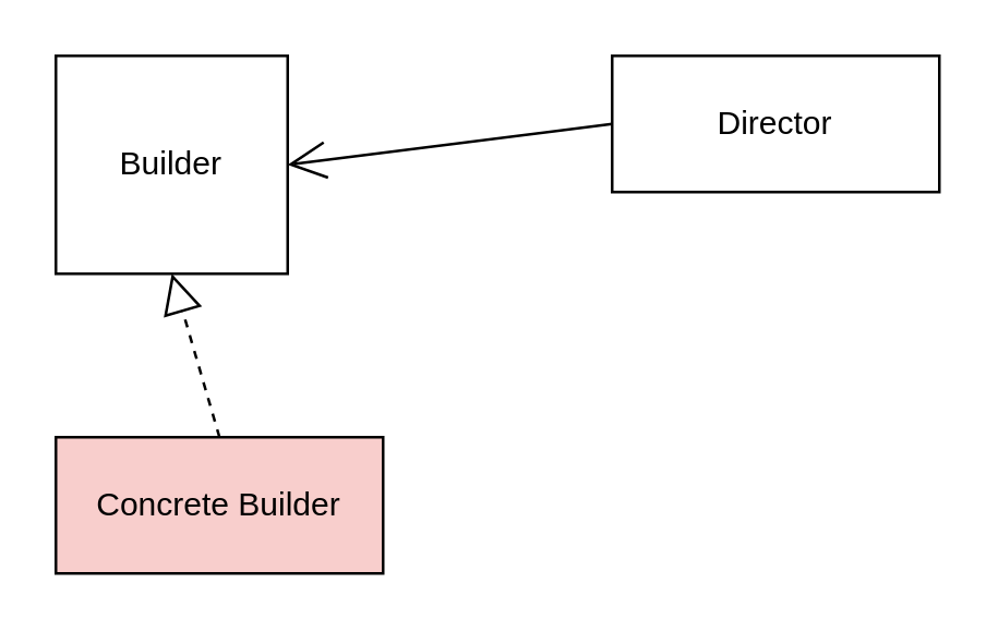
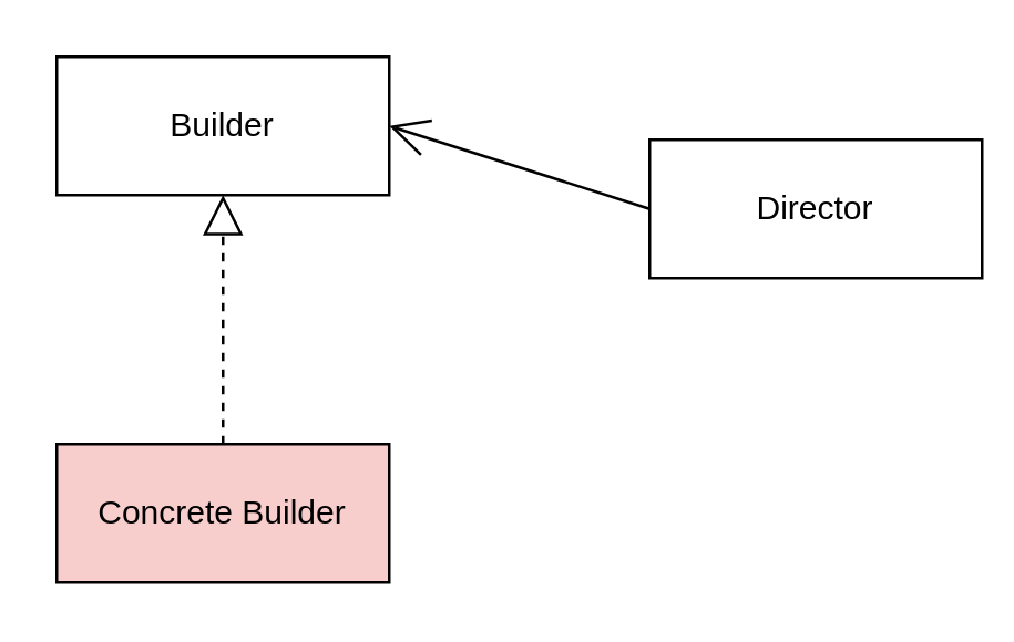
  <mxCell id="0" />
  <mxCell id="1" parent="0" />
- <mxCell id="2" value="Builder" style="rounded=0;whiteSpace=wrap;html=1;" vertex="1" parent="1"><mxGeometry x="20" y="20" width="85" height="80" as="geometry" /></mxCell>
+ <mxCell id="2" value="Builder" style="rounded=0;whiteSpace=wrap;html=1;" vertex="1" parent="1"><mxGeometry x="20" y="20" width="120" height="50" as="geometry" /></mxCell>
  <mxCell id="3" value="Concrete Builder" style="rounded=0;whiteSpace=wrap;html=1;fillColor=#f8cecc;" vertex="1" parent="1"><mxGeometry x="20" y="160" width="120" height="50" as="geometry" /></mxCell>
  <mxCell id="4" value="" style="endArrow=block;dashed=1;endFill=0;endSize=12;html=1;exitX=0.5;exitY=0;exitDx=0;exitDy=0;entryX=0.5;entryY=1;entryDx=0;entryDy=0;" edge="1" parent="1" source="3" target="2"><mxGeometry width="160" relative="1" as="geometry"><mxPoint x="40" y="110" as="sourcePoint" /><mxPoint x="200" y="110" as="targetPoint" /></mxGeometry></mxCell>
- <mxCell id="5" value="Director" style="rounded=0;whiteSpace=wrap;html=1;" vertex="1" parent="1"><mxGeometry x="224" y="20" width="120" height="50" as="geometry" /></mxCell>
+ <mxCell id="5" value="Director" style="rounded=0;whiteSpace=wrap;html=1;" vertex="1" parent="1"><mxGeometry x="234" y="50" width="120" height="50" as="geometry" /></mxCell>
  <mxCell id="6" value="" style="endArrow=open;endFill=1;endSize=12;html=1;exitX=0;exitY=0.5;exitDx=0;exitDy=0;entryX=1;entryY=0.5;entryDx=0;entryDy=0;" edge="1" parent="1" source="5" target="2"><mxGeometry width="160" relative="1" as="geometry"><mxPoint x="210" y="310" as="sourcePoint" /><mxPoint x="370" y="310" as="targetPoint" /></mxGeometry></mxCell>
